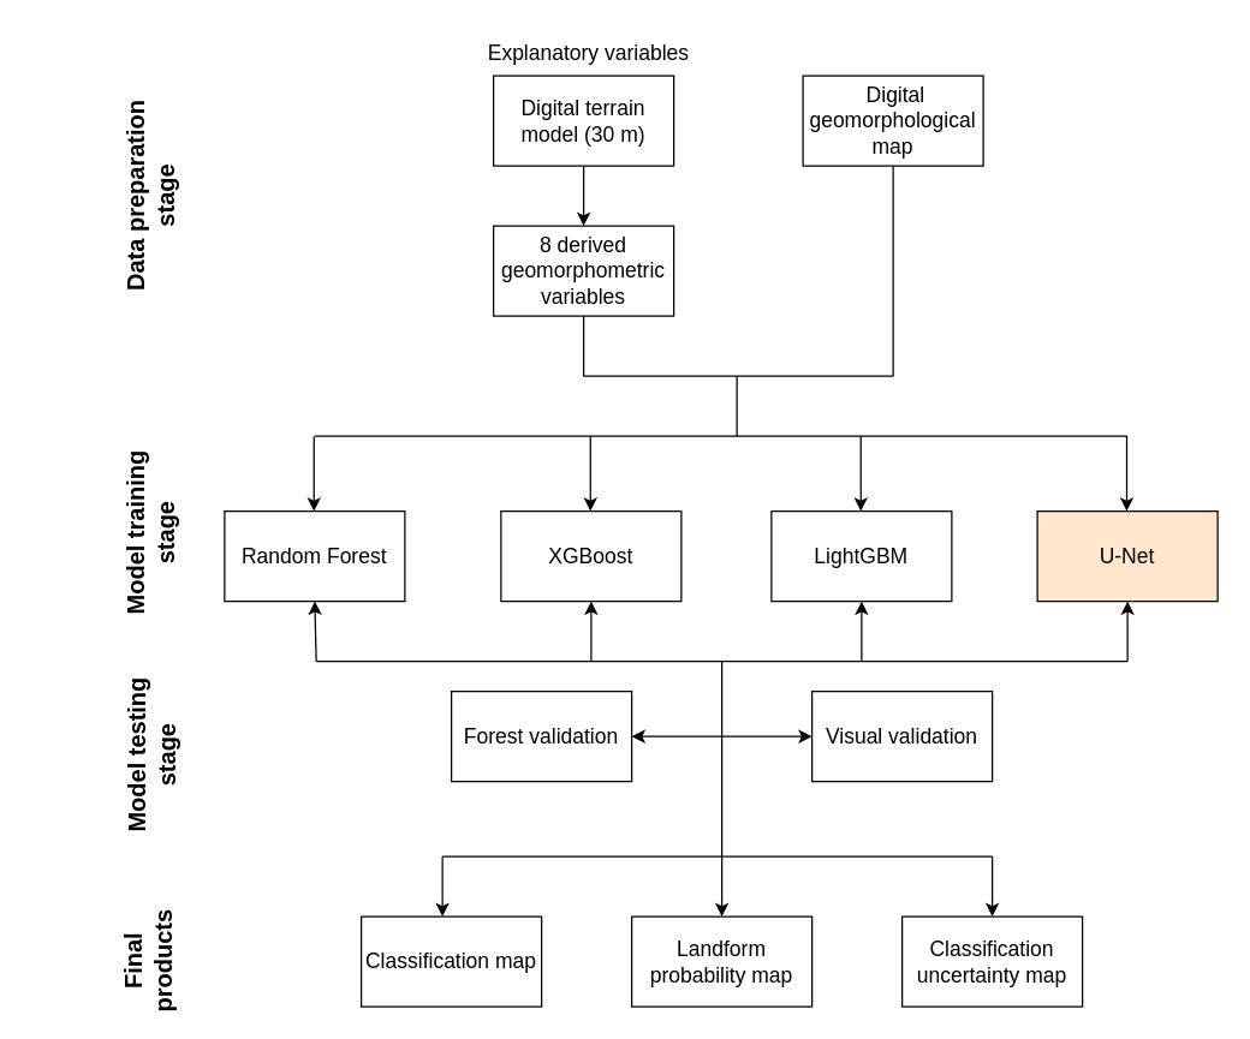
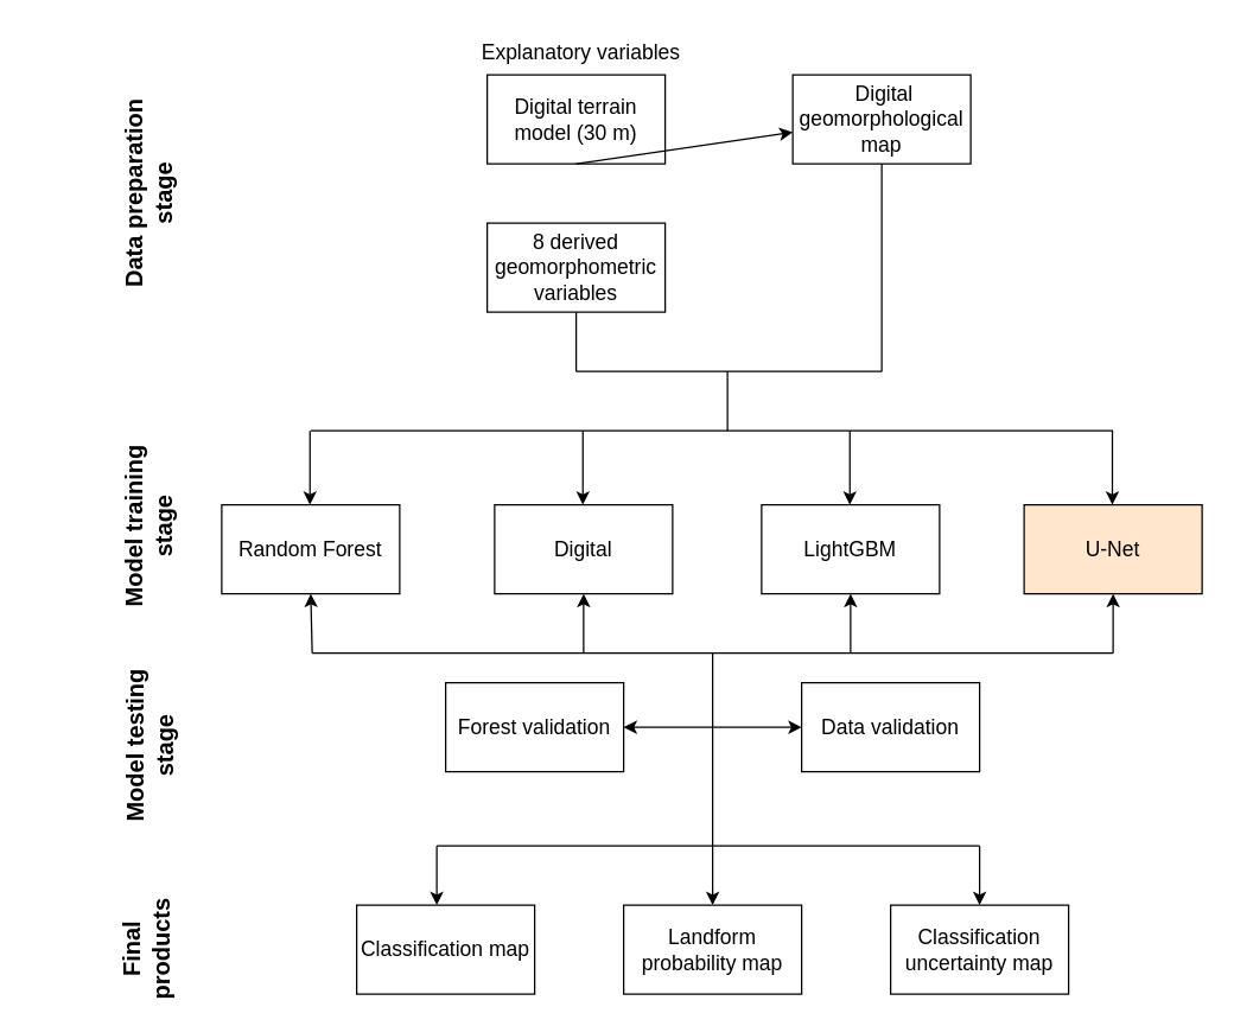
  <mxCell id="0" />
  <mxCell id="1" parent="0" />
  <mxCell id="2" value="Digital terrain model (30 m)" style="rounded=0;whiteSpace=wrap;html=1;fontSize=14;" parent="1" vertex="1"><mxGeometry x="328" y="50" width="120" height="60" as="geometry" /></mxCell>
  <mxCell id="3" value="Random Forest" style="rounded=0;whiteSpace=wrap;html=1;fontSize=14;" parent="1" vertex="1"><mxGeometry x="149" y="340" width="120" height="60" as="geometry" /></mxCell>
- <mxCell id="4" value="&lt;div style=&quot;font-size: 14px;&quot;&gt;XGBoost&lt;/div&gt;" style="rounded=0;whiteSpace=wrap;html=1;fontSize=14;" parent="1" vertex="1"><mxGeometry x="333" y="340" width="120" height="60" as="geometry" /></mxCell>
+ <mxCell id="4" value="&lt;div style=&quot;font-size: 14px;&quot;&gt;Digital&lt;/div&gt;" style="rounded=0;whiteSpace=wrap;html=1;fontSize=14;" parent="1" vertex="1"><mxGeometry x="333" y="340" width="120" height="60" as="geometry" /></mxCell>
  <mxCell id="5" value="LightGBM" style="rounded=0;whiteSpace=wrap;html=1;fontSize=14;" parent="1" vertex="1"><mxGeometry x="513" y="340" width="120" height="60" as="geometry" /></mxCell>
  <mxCell id="6" value="U-Net" style="rounded=0;whiteSpace=wrap;html=1;fontSize=14;fillColor=#ffe6cc;" parent="1" vertex="1"><mxGeometry x="690" y="340" width="120" height="60" as="geometry" /></mxCell>
  <mxCell id="7" value="8 derived geomorphometric variables" style="rounded=0;whiteSpace=wrap;html=1;fontSize=14;" parent="1" vertex="1"><mxGeometry x="328" y="150" width="120" height="60" as="geometry" /></mxCell>
  <mxCell id="8" value="&lt;div style=&quot;font-size: 14px;&quot;&gt;&amp;nbsp;Digital geomorphological map&lt;/div&gt;" style="rounded=0;whiteSpace=wrap;html=1;fontSize=14;" parent="1" vertex="1"><mxGeometry x="534" y="50" width="120" height="60" as="geometry" /></mxCell>
  <mxCell id="9" value="Classification map" style="rounded=0;whiteSpace=wrap;html=1;fontSize=14;" parent="1" vertex="1"><mxGeometry x="240" y="610" width="120" height="60" as="geometry" /></mxCell>
  <mxCell id="10" value="Landform probability map" style="rounded=0;whiteSpace=wrap;html=1;fontSize=14;" parent="1" vertex="1"><mxGeometry x="420" y="610" width="120" height="60" as="geometry" /></mxCell>
  <mxCell id="11" value="Classification uncertainty map" style="rounded=0;whiteSpace=wrap;html=1;fontSize=14;" parent="1" vertex="1"><mxGeometry x="600" y="610" width="120" height="60" as="geometry" /></mxCell>
  <mxCell id="12" value="Explanatory variables" style="text;strokeColor=none;align=center;fillColor=none;html=1;verticalAlign=middle;whiteSpace=wrap;rounded=0;fontSize=14;" parent="1" vertex="1"><mxGeometry x="323" y="20" width="137" height="30" as="geometry" /></mxCell>
  <mxCell id="13" value="Forest validation" style="rounded=0;whiteSpace=wrap;html=1;fontSize=14;" parent="1" vertex="1"><mxGeometry x="300" y="460" width="120" height="60" as="geometry" /></mxCell>
- <mxCell id="14" value="" style="endArrow=classic;html=1;rounded=0;exitX=0.5;exitY=1;exitDx=0;exitDy=0;entryX=0.5;entryY=0;entryDx=0;entryDy=0;" parent="1" source="2" target="7" edge="1"><mxGeometry width="50" height="50" relative="1" as="geometry"><mxPoint x="364" y="330" as="sourcePoint" /><mxPoint x="414" y="280" as="targetPoint" /></mxGeometry></mxCell>
+ <mxCell id="14" value="" style="endArrow=classic;html=1;rounded=0;exitX=0.5;exitY=1;exitDx=0;exitDy=0;" parent="1" source="2" target="8" edge="1"><mxGeometry width="50" height="50" relative="1" as="geometry"><mxPoint x="364" y="330" as="sourcePoint" /><mxPoint x="414" y="280" as="targetPoint" /></mxGeometry></mxCell>
  <mxCell id="15" value="" style="endArrow=classic;html=1;rounded=0;" parent="1" edge="1"><mxGeometry width="50" height="50" relative="1" as="geometry"><mxPoint x="208.5" y="290" as="sourcePoint" /><mxPoint x="208.5" y="340" as="targetPoint" /></mxGeometry></mxCell>
  <mxCell id="16" value="" style="endArrow=classic;html=1;rounded=0;" parent="1" edge="1"><mxGeometry width="50" height="50" relative="1" as="geometry"><mxPoint x="392.5" y="290" as="sourcePoint" /><mxPoint x="392.5" y="340" as="targetPoint" /></mxGeometry></mxCell>
  <mxCell id="17" value="" style="endArrow=classic;html=1;rounded=0;" parent="1" edge="1"><mxGeometry width="50" height="50" relative="1" as="geometry"><mxPoint x="572.5" y="290" as="sourcePoint" /><mxPoint x="572.5" y="340" as="targetPoint" /></mxGeometry></mxCell>
  <mxCell id="18" value="" style="endArrow=classic;html=1;rounded=0;" parent="1" edge="1"><mxGeometry width="50" height="50" relative="1" as="geometry"><mxPoint x="749.5" y="290" as="sourcePoint" /><mxPoint x="749.5" y="340" as="targetPoint" /></mxGeometry></mxCell>
  <mxCell id="19" value="" style="endArrow=none;html=1;rounded=0;exitX=0.5;exitY=1;exitDx=0;exitDy=0;" parent="1" source="8" edge="1"><mxGeometry width="50" height="50" relative="1" as="geometry"><mxPoint x="450" y="340" as="sourcePoint" /><mxPoint x="594" y="250" as="targetPoint" /></mxGeometry></mxCell>
  <mxCell id="20" value="" style="endArrow=none;html=1;rounded=0;exitX=0.5;exitY=1;exitDx=0;exitDy=0;" parent="1" source="7" edge="1"><mxGeometry width="50" height="50" relative="1" as="geometry"><mxPoint x="450" y="340" as="sourcePoint" /><mxPoint x="388" y="250" as="targetPoint" /></mxGeometry></mxCell>
  <mxCell id="21" value="" style="endArrow=none;html=1;rounded=0;" parent="1" edge="1"><mxGeometry width="50" height="50" relative="1" as="geometry"><mxPoint x="490" y="290" as="sourcePoint" /><mxPoint x="490" y="250" as="targetPoint" /></mxGeometry></mxCell>
  <mxCell id="22" value="" style="endArrow=none;html=1;rounded=0;" parent="1" edge="1"><mxGeometry width="50" height="50" relative="1" as="geometry"><mxPoint x="209" y="290" as="sourcePoint" /><mxPoint x="750" y="290" as="targetPoint" /></mxGeometry></mxCell>
  <mxCell id="23" value="Model training stage" style="text;strokeColor=none;align=center;fillColor=none;html=1;verticalAlign=middle;whiteSpace=wrap;rounded=0;rotation=-90;fontStyle=1;fontSize=16;" parent="1" vertex="1"><mxGeometry x="43.75" y="330" width="112.5" height="50" as="geometry" /></mxCell>
  <mxCell id="24" value="Data preparation stage" style="text;strokeColor=none;align=center;fillColor=none;html=1;verticalAlign=middle;whiteSpace=wrap;rounded=0;rotation=-90;fontStyle=1;fontSize=16;" parent="1" vertex="1"><mxGeometry x="20" y="110" width="160" height="40" as="geometry" /></mxCell>
- <mxCell id="25" value="Visual validation" style="rounded=0;whiteSpace=wrap;html=1;fontSize=14;" parent="1" vertex="1"><mxGeometry x="540" y="460" width="120" height="60" as="geometry" /></mxCell>
+ <mxCell id="25" value="Data validation" style="rounded=0;whiteSpace=wrap;html=1;fontSize=14;" parent="1" vertex="1"><mxGeometry x="540" y="460" width="120" height="60" as="geometry" /></mxCell>
  <mxCell id="26" value="" style="endArrow=classic;startArrow=classic;html=1;rounded=0;exitX=1;exitY=0.5;exitDx=0;exitDy=0;entryX=0;entryY=0.5;entryDx=0;entryDy=0;" parent="1" source="13" target="25" edge="1"><mxGeometry width="50" height="50" relative="1" as="geometry"><mxPoint x="450" y="460" as="sourcePoint" /><mxPoint x="500" y="410" as="targetPoint" /></mxGeometry></mxCell>
  <mxCell id="27" value="" style="endArrow=classic;html=1;rounded=0;entryX=0.5;entryY=1;entryDx=0;entryDy=0;" parent="1" target="3" edge="1"><mxGeometry width="50" height="50" relative="1" as="geometry"><mxPoint x="210" y="440" as="sourcePoint" /><mxPoint x="500" y="410" as="targetPoint" /></mxGeometry></mxCell>
  <mxCell id="28" value="" style="endArrow=classic;html=1;rounded=0;entryX=0.5;entryY=1;entryDx=0;entryDy=0;" parent="1" target="4" edge="1"><mxGeometry width="50" height="50" relative="1" as="geometry"><mxPoint x="393" y="440" as="sourcePoint" /><mxPoint x="219" y="410" as="targetPoint" /></mxGeometry></mxCell>
  <mxCell id="29" value="" style="endArrow=classic;html=1;rounded=0;entryX=0.5;entryY=1;entryDx=0;entryDy=0;" parent="1" target="5" edge="1"><mxGeometry width="50" height="50" relative="1" as="geometry"><mxPoint x="573" y="440" as="sourcePoint" /><mxPoint x="229" y="420" as="targetPoint" /></mxGeometry></mxCell>
  <mxCell id="30" value="" style="endArrow=classic;html=1;rounded=0;entryX=0.5;entryY=1;entryDx=0;entryDy=0;" parent="1" target="6" edge="1"><mxGeometry width="50" height="50" relative="1" as="geometry"><mxPoint x="750" y="440" as="sourcePoint" /><mxPoint x="239" y="430" as="targetPoint" /></mxGeometry></mxCell>
  <mxCell id="31" value="" style="endArrow=none;html=1;rounded=0;" parent="1" edge="1"><mxGeometry width="50" height="50" relative="1" as="geometry"><mxPoint x="210" y="440" as="sourcePoint" /><mxPoint x="750" y="440" as="targetPoint" /></mxGeometry></mxCell>
  <mxCell id="32" value="" style="endArrow=none;html=1;rounded=0;" parent="1" edge="1"><mxGeometry width="50" height="50" relative="1" as="geometry"><mxPoint x="294" y="570" as="sourcePoint" /><mxPoint x="660" y="570" as="targetPoint" /></mxGeometry></mxCell>
  <mxCell id="33" value="" style="endArrow=classic;html=1;rounded=0;entryX=0.5;entryY=0;entryDx=0;entryDy=0;" parent="1" edge="1"><mxGeometry width="50" height="50" relative="1" as="geometry"><mxPoint x="294" y="570" as="sourcePoint" /><mxPoint x="294" y="610" as="targetPoint" /></mxGeometry></mxCell>
  <mxCell id="34" value="" style="endArrow=classic;html=1;rounded=0;entryX=0.5;entryY=0;entryDx=0;entryDy=0;" parent="1" target="10" edge="1"><mxGeometry width="50" height="50" relative="1" as="geometry"><mxPoint x="480" y="570" as="sourcePoint" /><mxPoint x="510" y="590" as="targetPoint" /></mxGeometry></mxCell>
  <mxCell id="35" value="" style="endArrow=classic;html=1;rounded=0;entryX=0.5;entryY=0;entryDx=0;entryDy=0;" parent="1" target="11" edge="1"><mxGeometry width="50" height="50" relative="1" as="geometry"><mxPoint x="660" y="570" as="sourcePoint" /><mxPoint x="500" y="390" as="targetPoint" /></mxGeometry></mxCell>
  <mxCell id="36" value="Final products" style="text;strokeColor=none;align=center;fillColor=none;html=1;verticalAlign=middle;whiteSpace=wrap;rounded=0;rotation=-90;fontStyle=1;fontSize=16;" parent="1" vertex="1"><mxGeometry x="68.75" y="625" width="60" height="30" as="geometry" /></mxCell>
  <mxCell id="37" value="Model testing stage" style="text;strokeColor=none;align=center;fillColor=none;html=1;verticalAlign=middle;whiteSpace=wrap;rounded=0;rotation=-90;fontStyle=1;fontSize=16;" parent="1" vertex="1"><mxGeometry x="45" y="480" width="110" height="45" as="geometry" /></mxCell>
  <mxCell id="38" value="" style="endArrow=none;html=1;rounded=0;" parent="1" edge="1"><mxGeometry width="50" height="50" relative="1" as="geometry"><mxPoint x="480" y="490" as="sourcePoint" /><mxPoint x="480" y="440" as="targetPoint" /></mxGeometry></mxCell>
  <mxCell id="39" value="" style="endArrow=none;html=1;rounded=0;" parent="1" edge="1"><mxGeometry width="50" height="50" relative="1" as="geometry"><mxPoint x="480" y="570" as="sourcePoint" /><mxPoint x="480" y="490" as="targetPoint" /></mxGeometry></mxCell>
  <mxCell id="40" value="" style="endArrow=none;html=1;rounded=0;endSize=6;" parent="1" edge="1"><mxGeometry width="50" height="50" relative="1" as="geometry"><mxPoint x="388" y="250" as="sourcePoint" /><mxPoint x="594" y="250" as="targetPoint" /></mxGeometry></mxCell>
